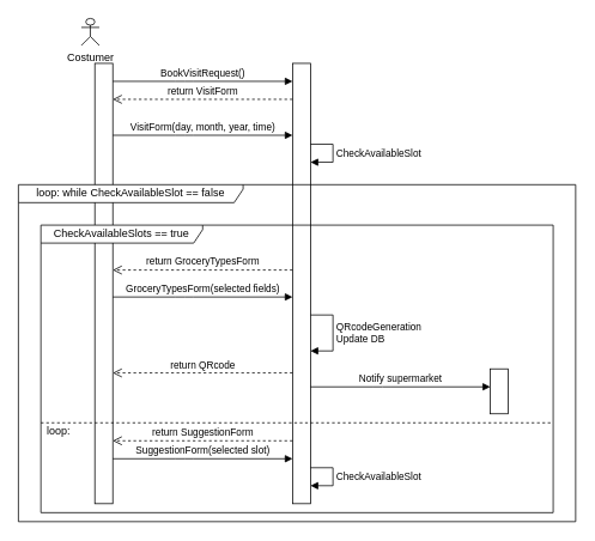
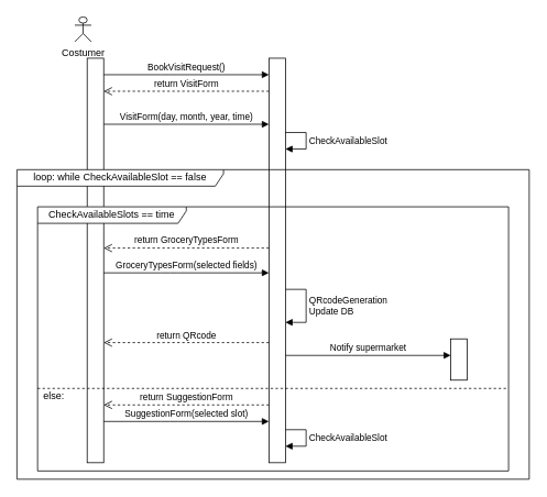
  <mxCell id="0" />
  <mxCell id="1" parent="0" />
  <mxCell id="2" value="" style="rounded=0;whiteSpace=wrap;html=1;" parent="1" vertex="1"><mxGeometry x="325" y="70" width="20" height="490" as="geometry" /></mxCell>
  <mxCell id="3" value="" style="rounded=0;whiteSpace=wrap;html=1;" parent="1" vertex="1"><mxGeometry x="105" y="70" width="20" height="490" as="geometry" /></mxCell>
  <mxCell id="4" value="loop: while CheckAvailableSlot == false" style="shape=umlFrame;whiteSpace=wrap;html=1;width=250;height=20;" parent="1" vertex="1"><mxGeometry x="20" y="205" width="620" height="375" as="geometry" /></mxCell>
- <mxCell id="5" value="CheckAvailableSlots == true" style="shape=umlFrame;whiteSpace=wrap;html=1;width=180;height=20;" parent="1" vertex="1"><mxGeometry x="45" y="250" width="570" height="320" as="geometry" /></mxCell>
+ <mxCell id="5" value="CheckAvailableSlots == time" style="shape=umlFrame;whiteSpace=wrap;html=1;width=180;height=20;" parent="1" vertex="1"><mxGeometry x="45" y="250" width="570" height="320" as="geometry" /></mxCell>
  <mxCell id="6" value="" style="rounded=0;whiteSpace=wrap;html=1;" parent="1" vertex="1"><mxGeometry x="545" y="410" width="20" height="50" as="geometry" /></mxCell>
  <mxCell id="7" value="Costumer" style="shape=umlActor;verticalLabelPosition=bottom;verticalAlign=top;html=1;outlineConnect=0;" parent="1" vertex="1"><mxGeometry x="90" y="20" width="20" height="30" as="geometry" /></mxCell>
  <mxCell id="8" value="BookVisitRequest()" style="html=1;verticalAlign=bottom;endArrow=block;" parent="1" edge="1"><mxGeometry width="80" relative="1" as="geometry"><mxPoint x="125" y="90" as="sourcePoint" /><mxPoint x="325" y="90" as="targetPoint" /><Array as="points"><mxPoint x="205" y="90" /></Array></mxGeometry></mxCell>
  <mxCell id="9" value="return VisitForm" style="html=1;verticalAlign=bottom;endArrow=open;dashed=1;endSize=8;" parent="1" edge="1"><mxGeometry relative="1" as="geometry"><mxPoint x="325" y="110" as="sourcePoint" /><mxPoint x="125" y="110" as="targetPoint" /></mxGeometry></mxCell>
  <mxCell id="10" value="VisitForm(day, month, year, time)" style="html=1;verticalAlign=bottom;endArrow=block;" parent="1" edge="1"><mxGeometry width="80" relative="1" as="geometry"><mxPoint x="125" y="150" as="sourcePoint" /><mxPoint x="325" y="150" as="targetPoint" /><Array as="points"><mxPoint x="205" y="150" /></Array></mxGeometry></mxCell>
  <mxCell id="11" value="CheckAvailableSlot" style="edgeStyle=orthogonalEdgeStyle;html=1;align=left;spacingLeft=2;endArrow=block;rounded=0;" parent="1" edge="1"><mxGeometry relative="1" as="geometry"><mxPoint x="345" y="160" as="sourcePoint" /><Array as="points"><mxPoint x="370" y="160" /></Array><mxPoint x="345" y="180" as="targetPoint" /></mxGeometry></mxCell>
  <mxCell id="12" value="return GroceryTypesForm" style="html=1;verticalAlign=bottom;endArrow=open;dashed=1;endSize=8;" parent="1" edge="1"><mxGeometry relative="1" as="geometry"><mxPoint x="325" y="300" as="sourcePoint" /><mxPoint x="125" y="300" as="targetPoint" /></mxGeometry></mxCell>
  <mxCell id="13" value="GroceryTypesForm(selected fields)" style="html=1;verticalAlign=bottom;endArrow=block;" parent="1" edge="1"><mxGeometry width="80" relative="1" as="geometry"><mxPoint x="125" y="330" as="sourcePoint" /><mxPoint x="325" y="330" as="targetPoint" /><Array as="points"><mxPoint x="205" y="330" /></Array></mxGeometry></mxCell>
  <mxCell id="14" value="QRcodeGeneration&lt;br&gt;Update DB" style="edgeStyle=orthogonalEdgeStyle;html=1;align=left;spacingLeft=2;endArrow=block;rounded=0;" parent="1" edge="1"><mxGeometry relative="1" as="geometry"><mxPoint x="345" y="350" as="sourcePoint" /><Array as="points"><mxPoint x="370" y="350" /><mxPoint x="370" y="390" /><mxPoint x="345" y="390" /></Array><mxPoint x="345" y="390" as="targetPoint" /></mxGeometry></mxCell>
  <mxCell id="15" value="Notify supermarket" style="html=1;verticalAlign=bottom;endArrow=block;" parent="1" edge="1"><mxGeometry width="80" relative="1" as="geometry"><mxPoint x="345" y="430" as="sourcePoint" /><mxPoint x="545" y="430" as="targetPoint" /><Array as="points"><mxPoint x="425" y="430" /></Array></mxGeometry></mxCell>
  <mxCell id="16" value="return QRcode" style="html=1;verticalAlign=bottom;endArrow=open;dashed=1;endSize=8;" parent="1" edge="1"><mxGeometry relative="1" as="geometry"><mxPoint x="325" y="414.5" as="sourcePoint" /><mxPoint x="125" y="414.5" as="targetPoint" /></mxGeometry></mxCell>
  <mxCell id="17" value="" style="endArrow=none;dashed=1;html=1;" parent="1" edge="1"><mxGeometry width="50" height="50" relative="1" as="geometry"><mxPoint x="45" y="470" as="sourcePoint" /><mxPoint x="615" y="470" as="targetPoint" /></mxGeometry></mxCell>
- <mxCell id="18" value="loop:" style="text;html=1;strokeColor=none;fillColor=none;align=center;verticalAlign=middle;whiteSpace=wrap;rounded=0;" parent="1" vertex="1"><mxGeometry x="45" y="470" width="40" height="20" as="geometry" /></mxCell>
+ <mxCell id="18" value="else:" style="text;html=1;strokeColor=none;fillColor=none;align=center;verticalAlign=middle;whiteSpace=wrap;rounded=0;" parent="1" vertex="1"><mxGeometry x="45" y="470" width="40" height="20" as="geometry" /></mxCell>
  <mxCell id="19" value="return SuggestionForm" style="html=1;verticalAlign=bottom;endArrow=open;dashed=1;endSize=8;" edge="1" parent="1"><mxGeometry relative="1" as="geometry"><mxPoint x="325" y="490" as="sourcePoint" /><mxPoint x="125" y="490" as="targetPoint" /></mxGeometry></mxCell>
  <mxCell id="20" value="SuggestionForm(selected slot)" style="html=1;verticalAlign=bottom;endArrow=block;" edge="1" parent="1"><mxGeometry width="80" relative="1" as="geometry"><mxPoint x="125" y="510" as="sourcePoint" /><mxPoint x="325" y="510" as="targetPoint" /><Array as="points"><mxPoint x="205" y="510" /></Array></mxGeometry></mxCell>
  <mxCell id="21" value="CheckAvailableSlot" style="edgeStyle=orthogonalEdgeStyle;html=1;align=left;spacingLeft=2;endArrow=block;rounded=0;" edge="1" parent="1"><mxGeometry relative="1" as="geometry"><mxPoint x="345" y="520" as="sourcePoint" /><Array as="points"><mxPoint x="370" y="520" /><mxPoint x="370" y="540" /></Array><mxPoint x="345" y="540" as="targetPoint" /></mxGeometry></mxCell>
